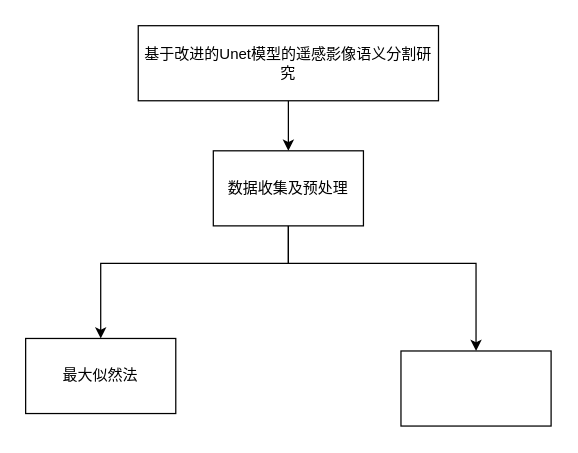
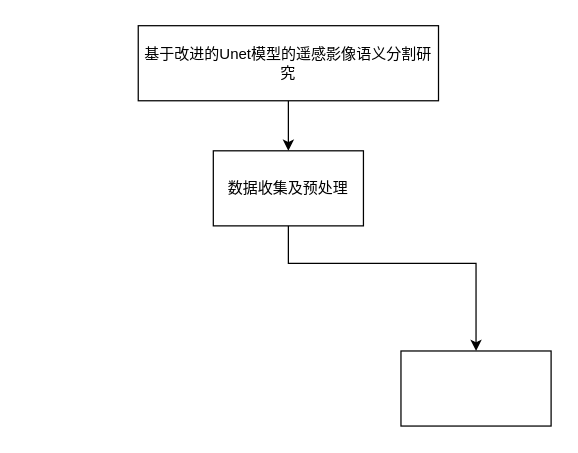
  <mxCell id="0" />
  <mxCell id="1" parent="0" />
  <mxCell id="2" value="" style="edgeStyle=orthogonalEdgeStyle;rounded=0;orthogonalLoop=1;jettySize=auto;html=1;" edge="1" parent="1" source="3" target="6"><mxGeometry relative="1" as="geometry"><mxPoint x="10" y="70" as="sourcePoint" /><mxPoint x="230" y="110" as="targetPoint" /></mxGeometry></mxCell>
  <mxCell id="3" value="基于改进的Unet模型的遥感影像语义分割研究" style="rounded=0;whiteSpace=wrap;html=1;" vertex="1" parent="1"><mxGeometry x="110" y="20" width="240" height="60" as="geometry" /></mxCell>
  <mxCell id="4" style="edgeStyle=orthogonalEdgeStyle;rounded=0;orthogonalLoop=1;jettySize=auto;html=1;" edge="1" parent="1" source="6"><mxGeometry relative="1" as="geometry"><mxPoint x="380" y="280" as="targetPoint" /><Array as="points"><mxPoint x="230" y="210" /><mxPoint x="380" y="210" /></Array></mxGeometry></mxCell>
- <mxCell id="5" style="edgeStyle=orthogonalEdgeStyle;rounded=0;orthogonalLoop=1;jettySize=auto;html=1;entryX=0.5;entryY=0;entryDx=0;entryDy=0;" edge="1" parent="1" source="6" target="7"><mxGeometry relative="1" as="geometry"><mxPoint x="80" y="280" as="targetPoint" /><Array as="points"><mxPoint x="230" y="210" /><mxPoint x="80" y="210" /></Array></mxGeometry></mxCell>
  <mxCell id="6" value="数据收集及预处理" style="rounded=0;whiteSpace=wrap;html=1;" vertex="1" parent="1"><mxGeometry x="170" y="120" width="120" height="60" as="geometry" /></mxCell>
- <mxCell id="7" value="最大似然法" style="rounded=0;whiteSpace=wrap;html=1;" vertex="1" parent="1"><mxGeometry x="20" y="270" width="120" height="60" as="geometry" /></mxCell>
  <mxCell id="8" value="" style="rounded=0;whiteSpace=wrap;html=1;" vertex="1" parent="1"><mxGeometry x="320" y="280" width="120" height="60" as="geometry" /></mxCell>
